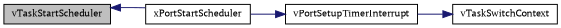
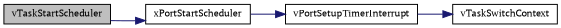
  digraph {
    fontname="PT Serif"
    rankdir=LR
    node [color=black fillcolor=white fontname="PT Serif" fontsize=10 shape=record style=filled]
    edge [color=midnightblue fontname="PT Serif" fontsize=10 labelfontname=Helvetica labelfontsize=10 style=solid]
    n1 [fillcolor=grey75 fontcolor=black height=0.2 label=vTaskStartScheduler width=0.4]
    n2 [height=0.2 label=xPortStartScheduler width=0.4]
    n3 [height=0.2 label=vPortSetupTimerInterrupt width=0.4]
    n4 [height=0.2 label=vTaskSwitchContext width=0.4]
-   n2 -> n1
+   n1 -> n2
    n2 -> n3
    n3 -> n4
  }
